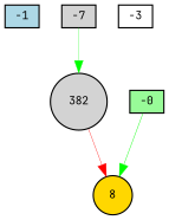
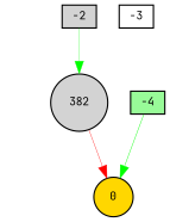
  digraph {
    fontname="JetBrains Mono"
    node [fillcolor=lightgrey fontname="JetBrains Mono" fontsize=9 shape=box style=filled]
    edge [arrowhead=normal color=green fontname="JetBrains Mono" style=solid]
-   -1 [fillcolor=lightblue height=0.2 width=0.2]
-   -2 [height=0.2 width=0.2 label=-7]
+   -2 [height=0.2 width=0.2]
    n3 [height=0.2 label=382 shape=circle width=0.2]
-   0 [fillcolor=gold height=0.2 shape=circle width=0.2 label=8]
+   0 [fillcolor=gold height=0.2 shape=circle width=0.2]
    -3 [fillcolor=white height=0.2 width=0.2]
-   -4 [fillcolor=palegreen height=0.2 width=0.2 label=-0]
+   -4 [fillcolor=palegreen height=0.2 width=0.2]
    -2 -> n3 [penwidth=0.23116916707391316]
    n3 -> 0 [color=red penwidth=0.30092703975783985]
    -4 -> 0 [penwidth=0.36169303732750047]
  }
